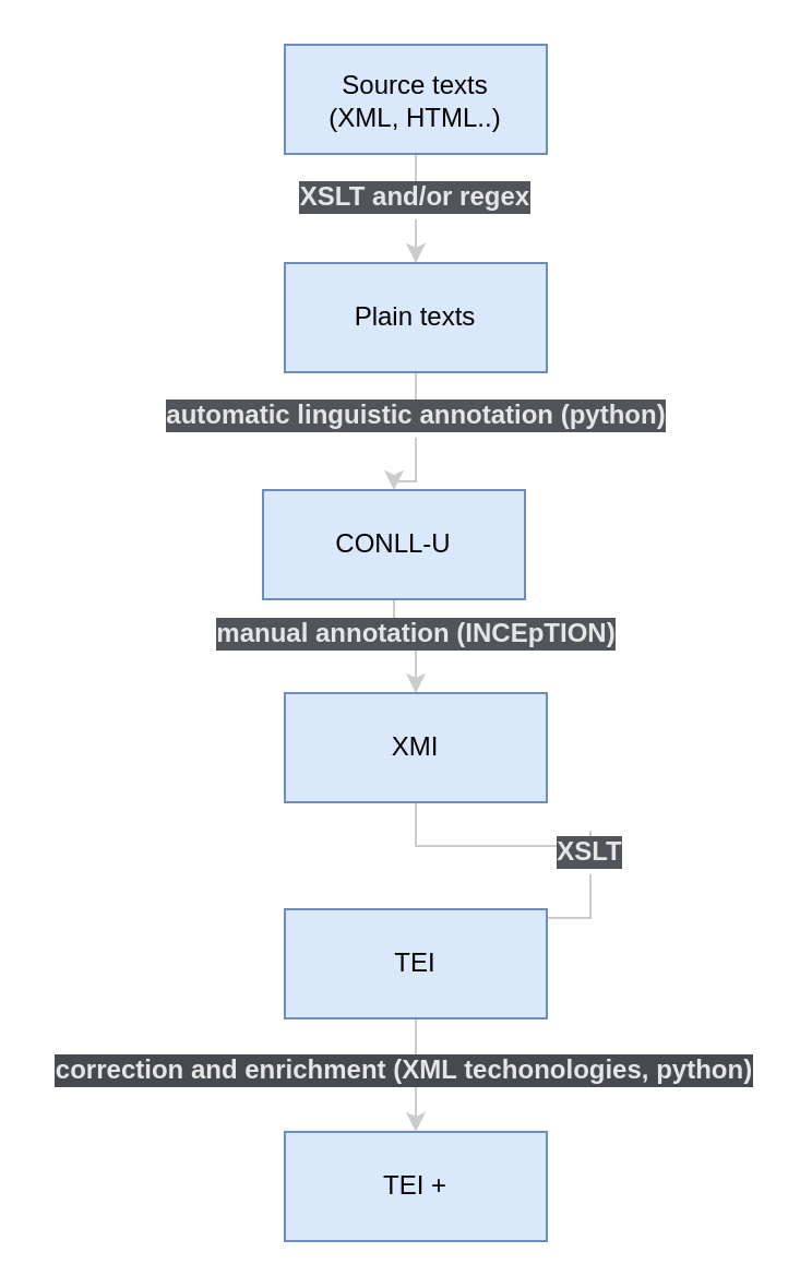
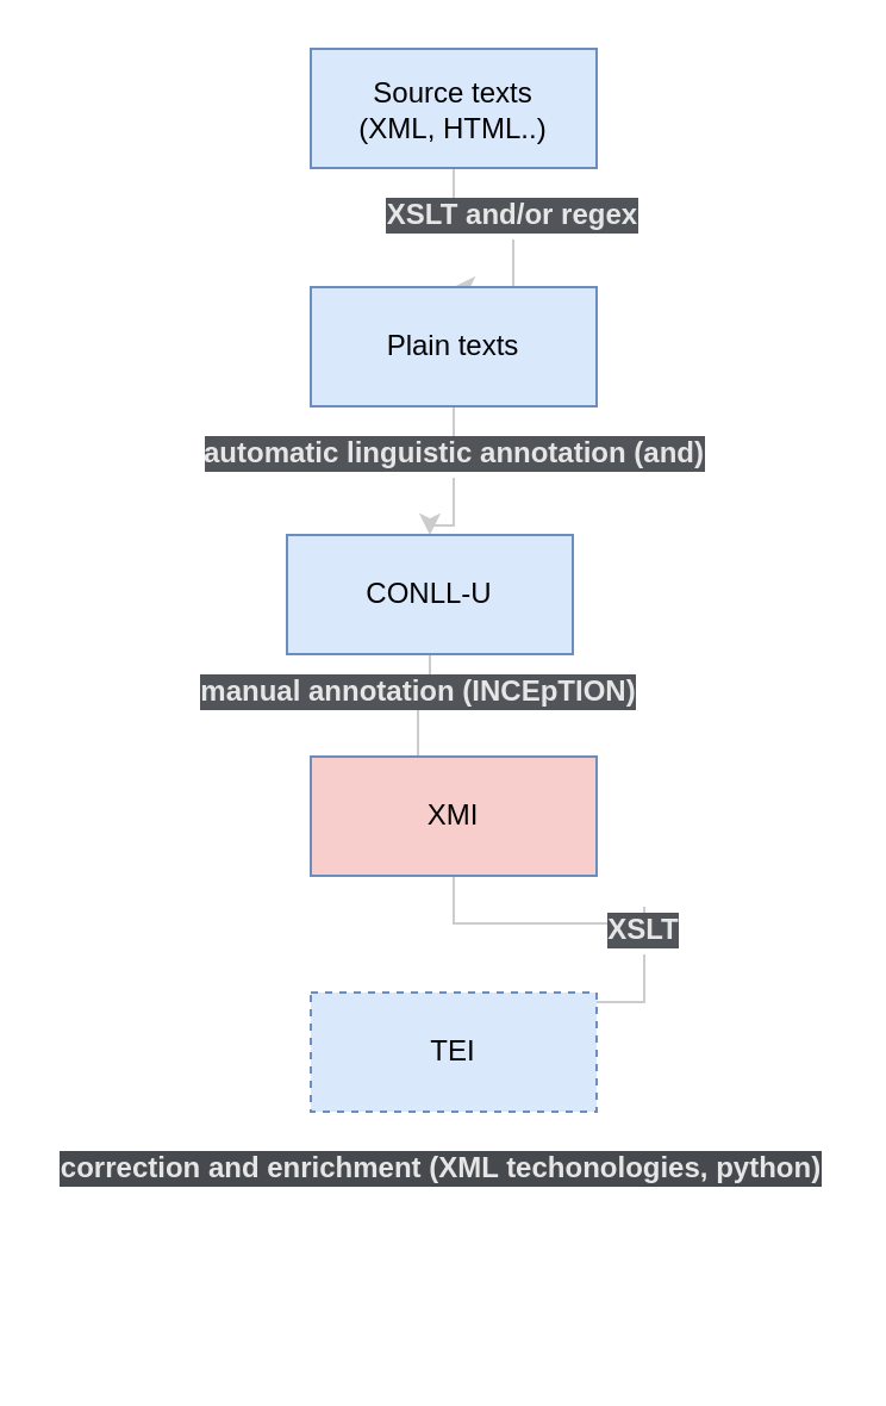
  <mxCell id="0" />
  <mxCell id="1" parent="0" />
  <mxCell id="2" value="" style="edgeStyle=orthogonalEdgeStyle;rounded=0;orthogonalLoop=1;jettySize=auto;html=1;endArrow=none;strokeColor=#CCCCCC;" edge="1" parent="1" source="14" target="21"><mxGeometry relative="1" as="geometry"><mxPoint x="190" y="367" as="sourcePoint" /><mxPoint x="190" y="416" as="targetPoint" /></mxGeometry></mxCell>
  <mxCell id="3" value="" style="edgeStyle=orthogonalEdgeStyle;rounded=0;orthogonalLoop=1;jettySize=auto;html=1;endArrow=none;strokeColor=#CCCCCC;" edge="1" parent="1" source="12" target="20"><mxGeometry relative="1" as="geometry"><mxPoint x="190" y="269" as="sourcePoint" /><mxPoint x="190" y="317" as="targetPoint" /></mxGeometry></mxCell>
  <mxCell id="4" value="" style="edgeStyle=orthogonalEdgeStyle;rounded=0;orthogonalLoop=1;jettySize=auto;html=1;endArrow=none;strokeColor=#CCCCCC;" edge="1" parent="1" source="10" target="19"><mxGeometry relative="1" as="geometry"><mxPoint x="190" y="170" as="sourcePoint" /><mxPoint x="190" y="219" as="targetPoint" /></mxGeometry></mxCell>
  <mxCell id="5" value="" style="edgeStyle=orthogonalEdgeStyle;rounded=0;orthogonalLoop=1;jettySize=auto;html=1;exitX=0.5;exitY=1;exitDx=0;exitDy=0;endArrow=none;strokeColor=#CCCCCC;" edge="1" parent="1" source="6" target="18"><mxGeometry relative="1" as="geometry"><mxPoint x="190" y="70" as="sourcePoint" /><mxPoint x="190" y="120" as="targetPoint" /></mxGeometry></mxCell>
  <mxCell id="6" value="" style="rounded=0;whiteSpace=wrap;html=1;fillColor=#dae8fc;strokeColor=#6c8ebf;" vertex="1" parent="1"><mxGeometry x="130" y="20" width="120" height="50" as="geometry" /></mxCell>
  <mxCell id="7" value="" style="edgeStyle=orthogonalEdgeStyle;rounded=0;orthogonalLoop=1;jettySize=auto;html=1;exitX=0.5;exitY=1;exitDx=0;exitDy=0;startArrow=none;strokeColor=#CCCCCC;fillColor=#eeeeee;" edge="1" parent="1" source="18" target="10"><mxGeometry relative="1" as="geometry"><mxPoint x="190" y="90" as="sourcePoint" /></mxGeometry></mxCell>
  <mxCell id="8" value="&lt;div&gt;Source texts&lt;/div&gt;&lt;div&gt;(XML, HTML..)&lt;br&gt;&lt;/div&gt;" style="text;html=1;strokeColor=none;fillColor=none;align=center;verticalAlign=middle;whiteSpace=wrap;rounded=0;" vertex="1" parent="1"><mxGeometry x="140" y="36" width="100" height="20" as="geometry" /></mxCell>
  <mxCell id="9" value="" style="edgeStyle=orthogonalEdgeStyle;rounded=0;orthogonalLoop=1;jettySize=auto;html=1;startArrow=none;strokeColor=#CCCCCC;" edge="1" parent="1" source="19" target="12"><mxGeometry relative="1" as="geometry" /></mxCell>
  <mxCell id="10" value="Plain texts" style="whiteSpace=wrap;html=1;fillColor=#dae8fc;strokeColor=#6c8ebf;" vertex="1" parent="1"><mxGeometry x="130" y="120" width="120" height="50" as="geometry" /></mxCell>
  <mxCell id="11" value="" style="edgeStyle=orthogonalEdgeStyle;rounded=0;orthogonalLoop=1;jettySize=auto;html=1;startArrow=none;strokeColor=#CCCCCC;" edge="1" parent="1" source="20" target="14"><mxGeometry relative="1" as="geometry" /></mxCell>
  <mxCell id="12" value="CONLL-U" style="whiteSpace=wrap;html=1;fillColor=#dae8fc;strokeColor=#6c8ebf;" vertex="1" parent="1"><mxGeometry x="120" y="224" width="120" height="50" as="geometry" /></mxCell>
  <mxCell id="13" value="" style="edgeStyle=orthogonalEdgeStyle;rounded=0;orthogonalLoop=1;jettySize=auto;html=1;startArrow=none;strokeColor=#CCCCCC;" edge="1" parent="1" source="21" target="16"><mxGeometry relative="1" as="geometry" /></mxCell>
- <mxCell id="14" value="XMI" style="whiteSpace=wrap;html=1;fillColor=#dae8fc;strokeColor=#6c8ebf;" vertex="1" parent="1"><mxGeometry x="130" y="317" width="120" height="50" as="geometry" /></mxCell>
- <mxCell id="15" value="" style="edgeStyle=orthogonalEdgeStyle;rounded=0;orthogonalLoop=1;jettySize=auto;html=1;strokeColor=#CCCCCC;" edge="1" parent="1" source="16" target="17"><mxGeometry relative="1" as="geometry" /></mxCell>
- <mxCell id="16" value="TEI" style="whiteSpace=wrap;html=1;fillColor=#dae8fc;strokeColor=#6c8ebf;" vertex="1" parent="1"><mxGeometry x="130" y="416" width="120" height="50" as="geometry" /></mxCell>
- <mxCell id="17" value="TEI +" style="whiteSpace=wrap;html=1;fillColor=#dae8fc;strokeColor=#6c8ebf;" vertex="1" parent="1"><mxGeometry x="130" y="518" width="120" height="50" as="geometry" /></mxCell>
- <mxCell id="18" value="XSLT and/or regex" style="text;html=1;align=center;verticalAlign=middle;whiteSpace=wrap;rounded=0;labelBackgroundColor=#51555A;fontColor=#E6E6E6;fontStyle=1;" vertex="1" parent="1"><mxGeometry x="125" y="80" width="130" height="20" as="geometry" /></mxCell>
- <mxCell id="19" value="automatic linguistic annotation (python)" style="text;html=1;align=center;verticalAlign=middle;whiteSpace=wrap;rounded=0;labelBackgroundColor=#51555A;fontColor=#E6E6E6;fontStyle=1" vertex="1" parent="1"><mxGeometry x="67.5" y="180" width="245" height="20" as="geometry" /></mxCell>
- <mxCell id="20" value="manual annotation (INCEpTION)" style="text;html=1;align=center;verticalAlign=middle;whiteSpace=wrap;rounded=0;labelBackgroundColor=#51555A;fontColor=#E6E6E6;fontStyle=1" vertex="1" parent="1"><mxGeometry x="97.5" y="280" width="185" height="20" as="geometry" /></mxCell>
+ <mxCell id="14" value="XMI" style="whiteSpace=wrap;html=1;fillColor=#f8cecc;strokeColor=#6c8ebf;" vertex="1" parent="1"><mxGeometry x="130" y="317" width="120" height="50" as="geometry" /></mxCell>
+ <mxCell id="16" value="TEI" style="whiteSpace=wrap;html=1;fillColor=#dae8fc;strokeColor=#6c8ebf;dashed=1;" vertex="1" parent="1"><mxGeometry x="130" y="416" width="120" height="50" as="geometry" /></mxCell>
+ <mxCell id="18" value="XSLT and/or regex" style="text;html=1;align=center;verticalAlign=middle;whiteSpace=wrap;rounded=0;labelBackgroundColor=#51555A;fontColor=#E6E6E6;fontStyle=1;" vertex="1" parent="1"><mxGeometry x="150" y="80" width="130" height="20" as="geometry" /></mxCell>
+ <mxCell id="19" value="automatic linguistic annotation (and)" style="text;html=1;align=center;verticalAlign=middle;whiteSpace=wrap;rounded=0;labelBackgroundColor=#51555A;fontColor=#E6E6E6;fontStyle=1" vertex="1" parent="1"><mxGeometry x="67.5" y="180" width="245" height="20" as="geometry" /></mxCell>
+ <mxCell id="20" value="manual annotation (INCEpTION)" style="text;html=1;align=center;verticalAlign=middle;whiteSpace=wrap;rounded=0;labelBackgroundColor=#51555A;fontColor=#E6E6E6;fontStyle=1" vertex="1" parent="1"><mxGeometry x="82.5" y="280" width="185" height="20" as="geometry" /></mxCell>
  <mxCell id="21" value="&lt;div&gt;XSLT&lt;/div&gt;" style="text;html=1;align=center;verticalAlign=middle;whiteSpace=wrap;rounded=0;labelBackgroundColor=#51555A;fontColor=#E6E6E6;fontStyle=1" vertex="1" parent="1"><mxGeometry x="205" y="380" width="130" height="20" as="geometry" /></mxCell>
  <mxCell id="22" value="correction and enrichment (XML techonologies, python)" style="text;html=1;align=center;verticalAlign=middle;whiteSpace=wrap;rounded=0;labelBackgroundColor=#464A4E;fontStyle=1;fontColor=#E6E6E6;" vertex="1" parent="1"><mxGeometry x="20" y="480" width="330" height="20" as="geometry" /></mxCell>
